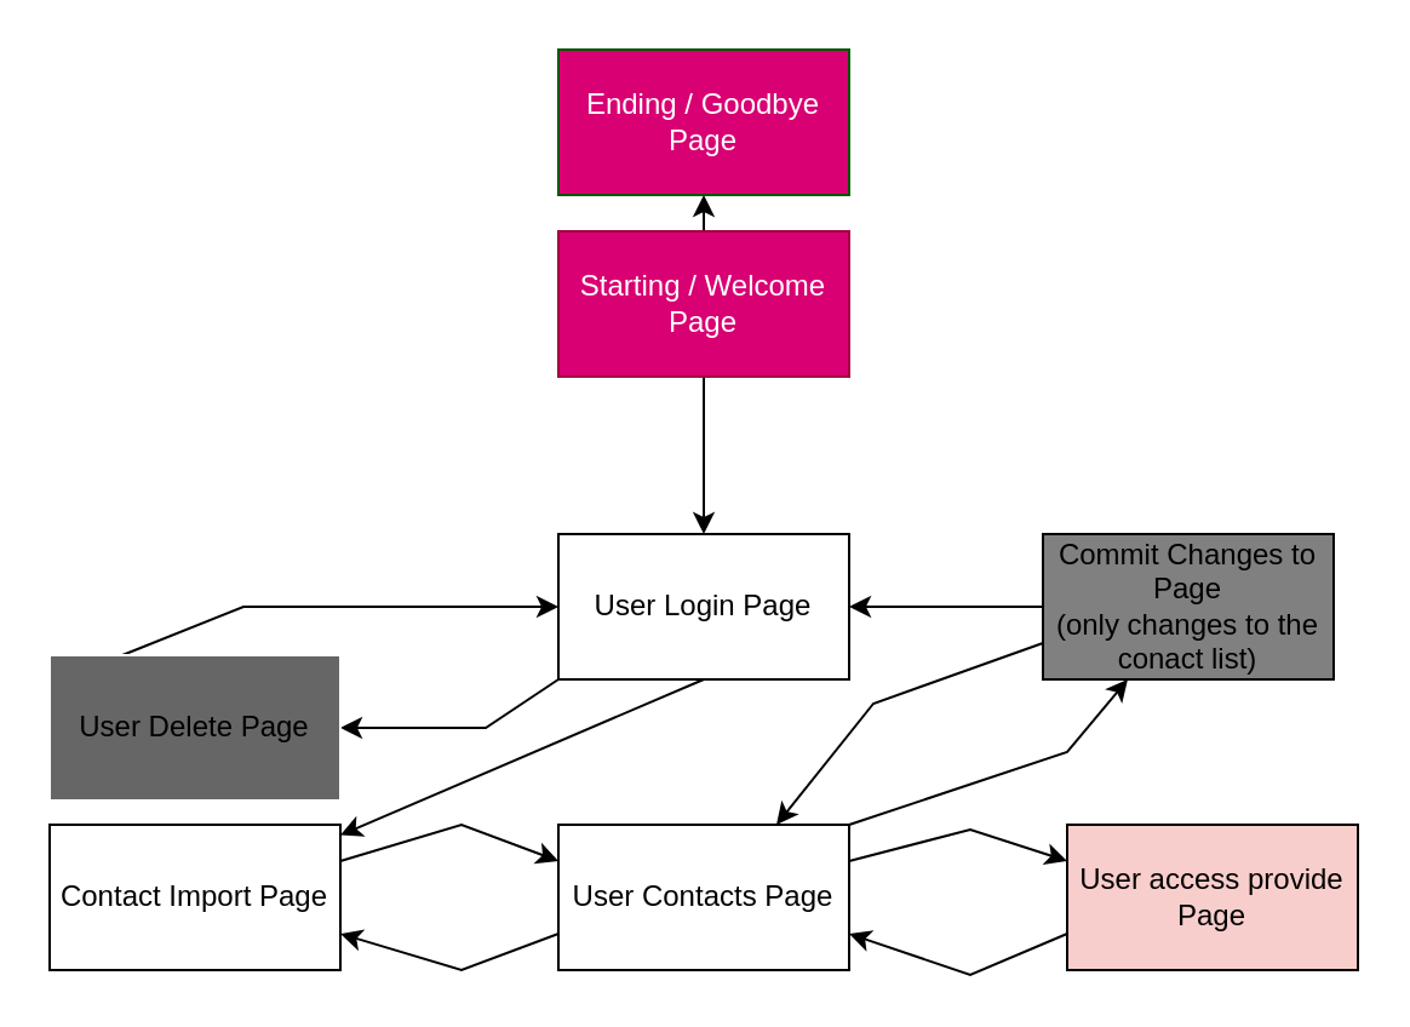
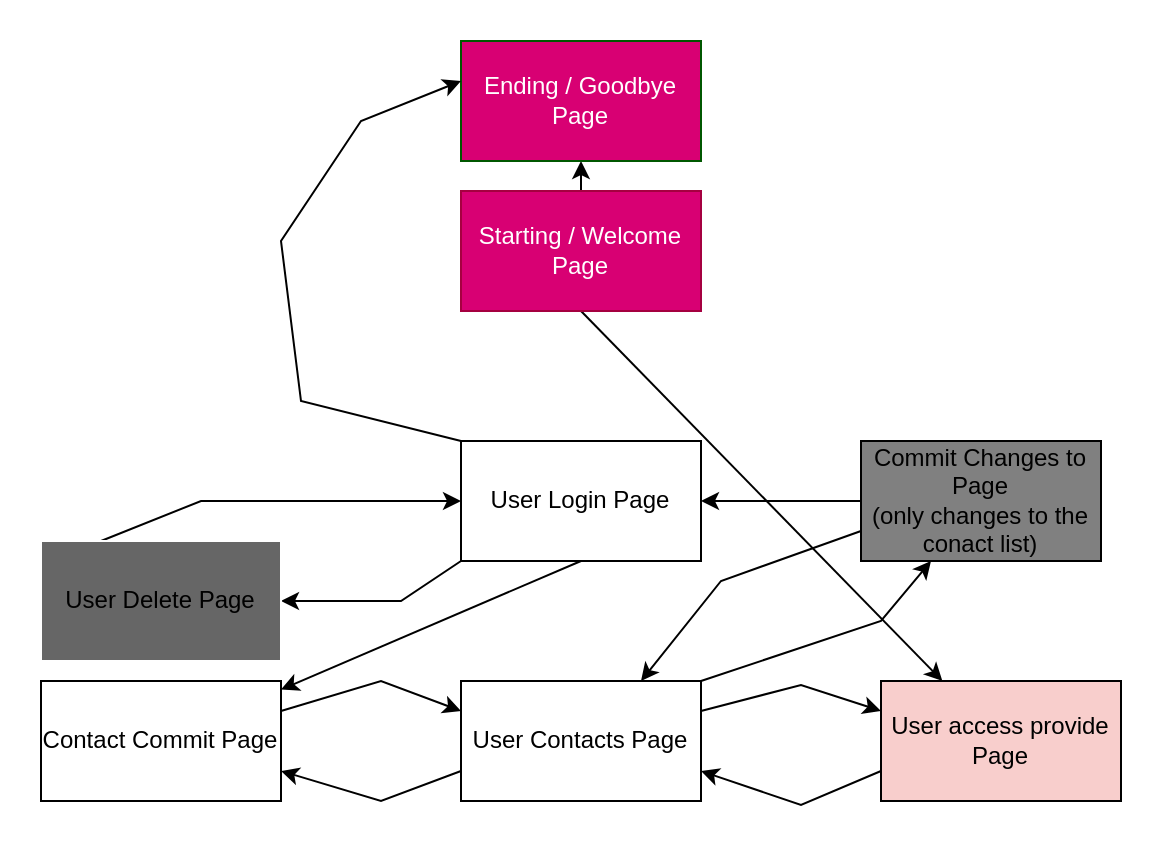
  <mxCell id="0" />
  <mxCell id="1" parent="0" />
  <mxCell id="2" style="edgeStyle=none;html=1;exitX=0.5;exitY=0;exitDx=0;exitDy=0;rounded=0;" parent="1" source="4" edge="1"><mxGeometry relative="1" as="geometry"><mxPoint x="290" y="80" as="targetPoint" /></mxGeometry></mxCell>
- <mxCell id="3" style="edgeStyle=none;html=1;exitX=0.5;exitY=1;exitDx=0;exitDy=0;entryX=0.5;entryY=0;entryDx=0;entryDy=0;rounded=0;" parent="1" source="4" target="9" edge="1"><mxGeometry relative="1" as="geometry" /></mxCell>
+ <mxCell id="3" style="edgeStyle=none;html=1;exitX=0.5;exitY=1;exitDx=0;exitDy=0;rounded=0;" parent="1" source="4" target="20" edge="1"><mxGeometry relative="1" as="geometry" /></mxCell>
  <mxCell id="4" value="Starting / Welcome Page" style="whiteSpace=wrap;html=1;rounded=0;fillColor=#d80073;fontColor=#ffffff;strokeColor=#A50040;" parent="1" vertex="1"><mxGeometry x="230" y="95" width="120" height="60" as="geometry" /></mxCell>
  <mxCell id="5" value="Ending / Goodbye Page" style="whiteSpace=wrap;html=1;fillColor=#d80073;fontColor=#ffffff;strokeColor=#005700;rounded=0;" parent="1" vertex="1"><mxGeometry x="230" y="20" width="120" height="60" as="geometry" /></mxCell>
+ <mxCell id="6" style="edgeStyle=none;html=1;exitX=0;exitY=0;exitDx=0;exitDy=0;rounded=0;" parent="1" source="9" target="5" edge="1"><mxGeometry relative="1" as="geometry"><mxPoint x="160" y="140" as="targetPoint" /><Array as="points"><mxPoint x="150" y="200" /><mxPoint x="140" y="120" /><mxPoint x="180" y="60" /><mxPoint x="230" y="40" /></Array></mxGeometry></mxCell>
  <mxCell id="7" style="edgeStyle=none;html=1;exitX=0.5;exitY=1;exitDx=0;exitDy=0;rounded=0;" parent="1" source="9" target="22" edge="1"><mxGeometry relative="1" as="geometry" /></mxCell>
  <mxCell id="8" style="edgeStyle=none;html=1;exitX=0;exitY=1;exitDx=0;exitDy=0;entryX=1;entryY=0.5;entryDx=0;entryDy=0;rounded=0;" parent="1" source="9" target="18" edge="1"><mxGeometry relative="1" as="geometry"><mxPoint x="160" y="340" as="targetPoint" /><Array as="points"><mxPoint x="200" y="300" /></Array></mxGeometry></mxCell>
  <mxCell id="9" value="User Login Page" style="whiteSpace=wrap;html=1;rounded=0;" parent="1" vertex="1"><mxGeometry x="230" y="220" width="120" height="60" as="geometry" /></mxCell>
  <mxCell id="10" style="edgeStyle=none;html=1;exitX=1;exitY=0;exitDx=0;exitDy=0;rounded=0;" parent="1" source="13" target="16" edge="1"><mxGeometry relative="1" as="geometry"><mxPoint x="420" y="280" as="targetPoint" /><Array as="points"><mxPoint x="440" y="310" /></Array></mxGeometry></mxCell>
  <mxCell id="11" style="edgeStyle=none;html=1;exitX=1;exitY=0.25;exitDx=0;exitDy=0;entryX=0;entryY=0.25;entryDx=0;entryDy=0;rounded=0;" parent="1" source="13" target="20" edge="1"><mxGeometry relative="1" as="geometry"><Array as="points"><mxPoint x="400" y="342" /></Array></mxGeometry></mxCell>
  <mxCell id="12" style="edgeStyle=none;html=1;exitX=0;exitY=0.75;exitDx=0;exitDy=0;entryX=1;entryY=0.75;entryDx=0;entryDy=0;rounded=0;" parent="1" source="13" target="22" edge="1"><mxGeometry relative="1" as="geometry"><Array as="points"><mxPoint x="190" y="400" /></Array></mxGeometry></mxCell>
  <mxCell id="13" value="User Contacts Page" style="whiteSpace=wrap;html=1;rounded=0;" parent="1" vertex="1"><mxGeometry x="230" y="340" width="120" height="60" as="geometry" /></mxCell>
  <mxCell id="14" style="edgeStyle=none;html=1;exitX=0;exitY=0.5;exitDx=0;exitDy=0;entryX=1;entryY=0.5;entryDx=0;entryDy=0;rounded=0;" parent="1" source="16" target="9" edge="1"><mxGeometry relative="1" as="geometry" /></mxCell>
  <mxCell id="15" style="edgeStyle=none;html=1;exitX=0;exitY=0.75;exitDx=0;exitDy=0;entryX=0.75;entryY=0;entryDx=0;entryDy=0;rounded=0;" parent="1" source="16" target="13" edge="1"><mxGeometry relative="1" as="geometry"><Array as="points"><mxPoint x="360" y="290" /></Array></mxGeometry></mxCell>
  <mxCell id="16" value="Commit Changes to Page&lt;br&gt;(only changes to the conact list)" style="whiteSpace=wrap;html=1;rounded=0;fillColor=#808080;" parent="1" vertex="1"><mxGeometry x="430" y="220" width="120" height="60" as="geometry" /></mxCell>
  <mxCell id="17" style="edgeStyle=none;html=1;exitX=0.25;exitY=0;exitDx=0;exitDy=0;entryX=0;entryY=0.5;entryDx=0;entryDy=0;rounded=0;" parent="1" source="18" target="9" edge="1"><mxGeometry relative="1" as="geometry"><mxPoint x="160" y="230" as="targetPoint" /><Array as="points"><mxPoint x="100" y="250" /></Array></mxGeometry></mxCell>
  <mxCell id="18" value="User Delete Page" style="whiteSpace=wrap;html=1;rounded=0;strokeColor=#FFFFFF;fillColor=#666666;" parent="1" vertex="1"><mxGeometry x="20" y="270" width="120" height="60" as="geometry" /></mxCell>
  <mxCell id="19" style="edgeStyle=none;html=1;exitX=0;exitY=0.75;exitDx=0;exitDy=0;entryX=1;entryY=0.75;entryDx=0;entryDy=0;rounded=0;" parent="1" source="20" target="13" edge="1"><mxGeometry relative="1" as="geometry"><Array as="points"><mxPoint x="400" y="402" /></Array></mxGeometry></mxCell>
  <mxCell id="20" value="User access provide Page" style="whiteSpace=wrap;html=1;rounded=0;fillColor=#f8cecc;" parent="1" vertex="1"><mxGeometry x="440" y="340" width="120" height="60" as="geometry" /></mxCell>
  <mxCell id="21" style="edgeStyle=none;html=1;exitX=1;exitY=0.25;exitDx=0;exitDy=0;entryX=0;entryY=0.25;entryDx=0;entryDy=0;rounded=0;" parent="1" source="22" target="13" edge="1"><mxGeometry relative="1" as="geometry"><Array as="points"><mxPoint x="190" y="340" /></Array></mxGeometry></mxCell>
- <mxCell id="22" value="Contact Import Page" style="whiteSpace=wrap;html=1;rounded=0;" parent="1" vertex="1"><mxGeometry x="20" y="340" width="120" height="60" as="geometry" /></mxCell>
+ <mxCell id="22" value="Contact Commit Page" style="whiteSpace=wrap;html=1;rounded=0;" parent="1" vertex="1"><mxGeometry x="20" y="340" width="120" height="60" as="geometry" /></mxCell>
